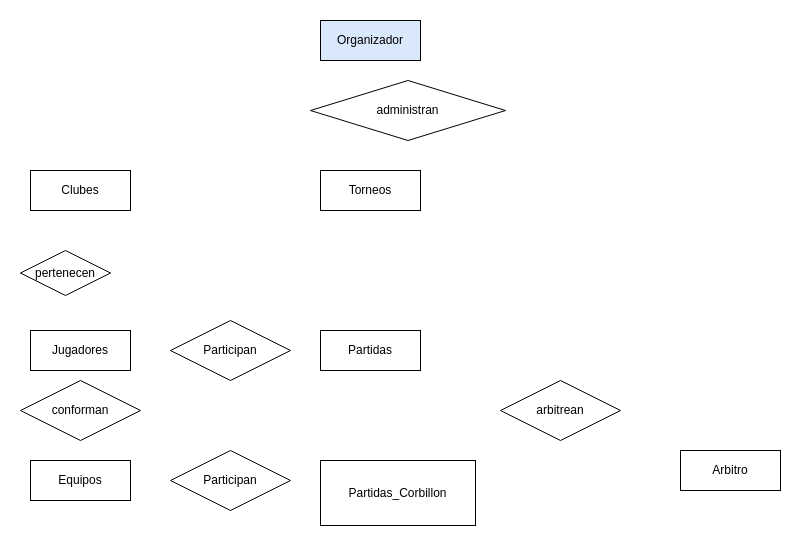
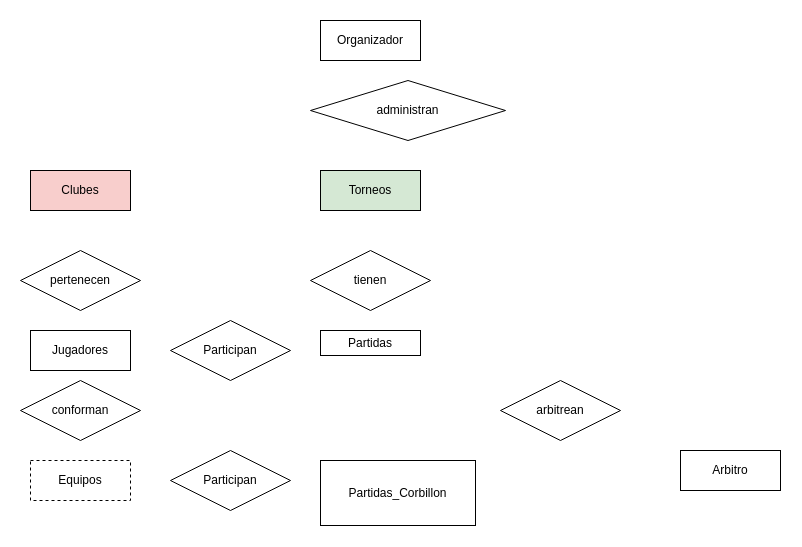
  <mxCell id="0" />
  <mxCell id="1" parent="0" />
  <mxCell id="2" value="Jugadores" style="whiteSpace=wrap;html=1;align=center;" vertex="1" parent="1"><mxGeometry x="30" y="330" width="100" height="40" as="geometry" /></mxCell>
- <mxCell id="3" value="Clubes" style="whiteSpace=wrap;html=1;align=center;" vertex="1" parent="1"><mxGeometry x="30" y="170" width="100" height="40" as="geometry" /></mxCell>
- <mxCell id="4" value="Torneos" style="whiteSpace=wrap;html=1;align=center;" vertex="1" parent="1"><mxGeometry x="320" y="170" width="100" height="40" as="geometry" /></mxCell>
- <mxCell id="5" value="Equipos" style="whiteSpace=wrap;html=1;align=center;" vertex="1" parent="1"><mxGeometry x="30" y="460" width="100" height="40" as="geometry" /></mxCell>
+ <mxCell id="3" value="Clubes" style="whiteSpace=wrap;html=1;align=center;fillColor=#f8cecc;" vertex="1" parent="1"><mxGeometry x="30" y="170" width="100" height="40" as="geometry" /></mxCell>
+ <mxCell id="4" value="Torneos" style="whiteSpace=wrap;html=1;align=center;fillColor=#d5e8d4;" vertex="1" parent="1"><mxGeometry x="320" y="170" width="100" height="40" as="geometry" /></mxCell>
+ <mxCell id="5" value="Equipos" style="whiteSpace=wrap;html=1;align=center;dashed=1;" vertex="1" parent="1"><mxGeometry x="30" y="460" width="100" height="40" as="geometry" /></mxCell>
  <mxCell id="6" value="Participan" style="shape=rhombus;perimeter=rhombusPerimeter;whiteSpace=wrap;html=1;align=center;" vertex="1" parent="1"><mxGeometry x="170" y="320" width="120" height="60" as="geometry" /></mxCell>
- <mxCell id="7" value="pertenecen" style="shape=rhombus;perimeter=rhombusPerimeter;whiteSpace=wrap;html=1;align=center;" vertex="1" parent="1"><mxGeometry x="20" y="250" width="90" height="45" as="geometry" /></mxCell>
+ <mxCell id="7" value="pertenecen" style="shape=rhombus;perimeter=rhombusPerimeter;whiteSpace=wrap;html=1;align=center;" vertex="1" parent="1"><mxGeometry x="20" y="250" width="120" height="60" as="geometry" /></mxCell>
  <mxCell id="8" value="conforman" style="shape=rhombus;perimeter=rhombusPerimeter;whiteSpace=wrap;html=1;align=center;" vertex="1" parent="1"><mxGeometry x="20" y="380" width="120" height="60" as="geometry" /></mxCell>
  <mxCell id="9" value="Partidas_Corbillon" style="whiteSpace=wrap;html=1;align=center;" vertex="1" parent="1"><mxGeometry x="320" y="460" width="155" height="65" as="geometry" /></mxCell>
+ <mxCell id="10" value="tienen" style="shape=rhombus;perimeter=rhombusPerimeter;whiteSpace=wrap;html=1;align=center;" vertex="1" parent="1"><mxGeometry x="310" y="250" width="120" height="60" as="geometry" /></mxCell>
  <mxCell id="11" value="Arbitro" style="whiteSpace=wrap;html=1;align=center;" vertex="1" parent="1"><mxGeometry x="680" y="450" width="100" height="40" as="geometry" /></mxCell>
  <mxCell id="12" value="arbitrean" style="shape=rhombus;perimeter=rhombusPerimeter;whiteSpace=wrap;html=1;align=center;" vertex="1" parent="1"><mxGeometry x="500" y="380" width="120" height="60" as="geometry" /></mxCell>
  <mxCell id="13" value="administran" style="shape=rhombus;perimeter=rhombusPerimeter;whiteSpace=wrap;html=1;align=center;" vertex="1" parent="1"><mxGeometry x="310" y="80" width="195" height="60" as="geometry" /></mxCell>
- <mxCell id="14" value="Organizador" style="whiteSpace=wrap;html=1;align=center;fillColor=#dae8fc;" vertex="1" parent="1"><mxGeometry x="320" y="20" width="100" height="40" as="geometry" /></mxCell>
- <mxCell id="15" value="Partidas" style="whiteSpace=wrap;html=1;align=center;" vertex="1" parent="1"><mxGeometry x="320" y="330" width="100" height="40" as="geometry" /></mxCell>
+ <mxCell id="14" value="Organizador" style="whiteSpace=wrap;html=1;align=center;" vertex="1" parent="1"><mxGeometry x="320" y="20" width="100" height="40" as="geometry" /></mxCell>
+ <mxCell id="15" value="Partidas" style="whiteSpace=wrap;html=1;align=center;" vertex="1" parent="1"><mxGeometry x="320" y="330" width="100" height="25" as="geometry" /></mxCell>
  <mxCell id="16" value="Participan" style="shape=rhombus;perimeter=rhombusPerimeter;whiteSpace=wrap;html=1;align=center;" vertex="1" parent="1"><mxGeometry x="170" y="450" width="120" height="60" as="geometry" /></mxCell>
